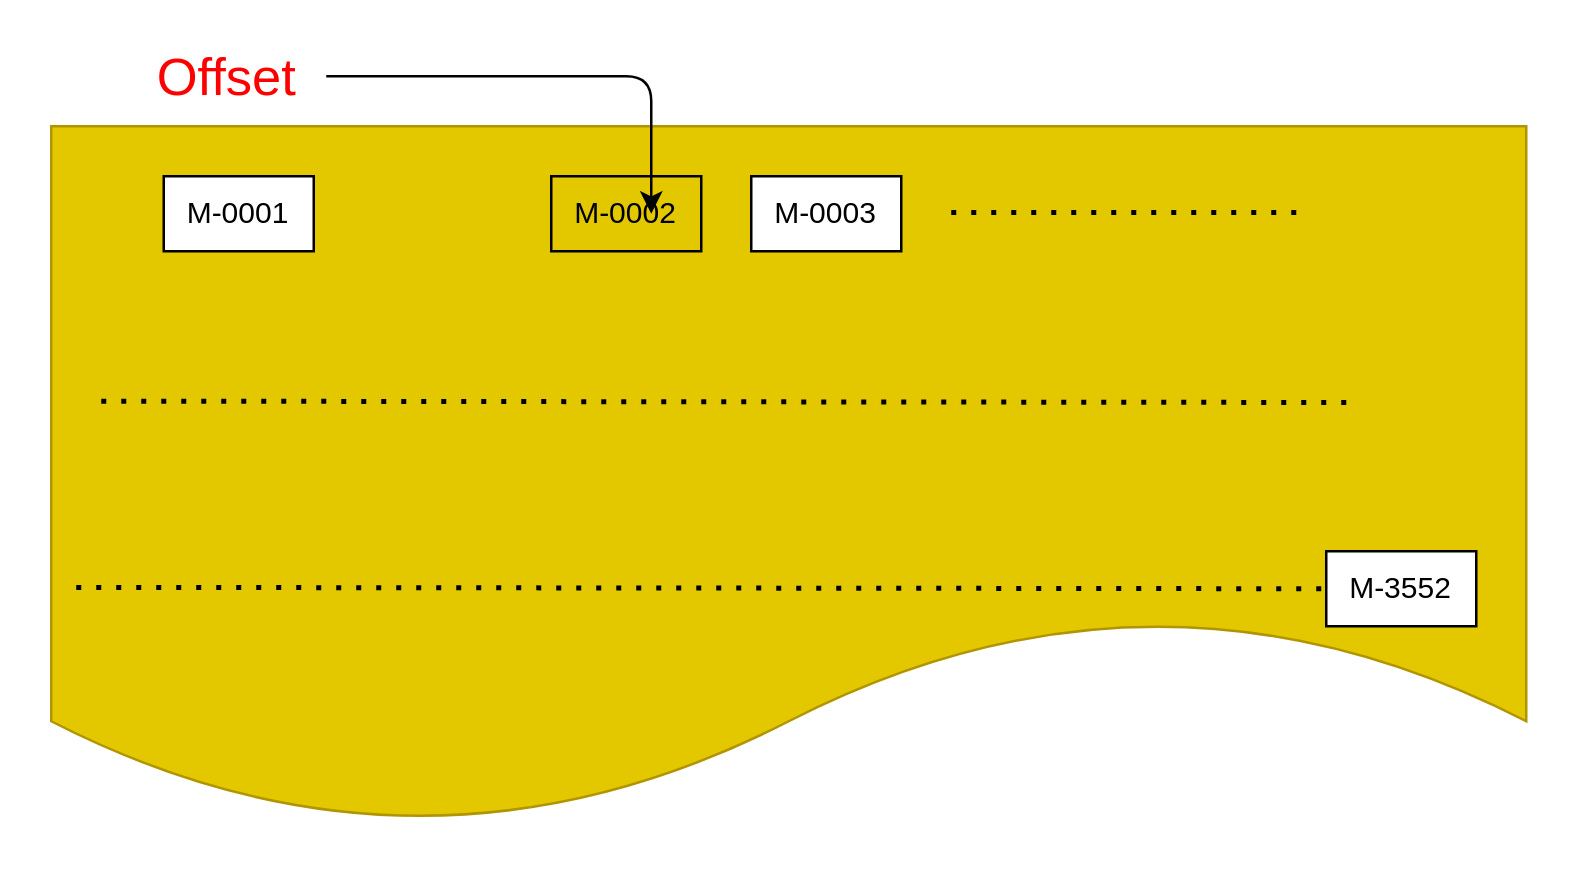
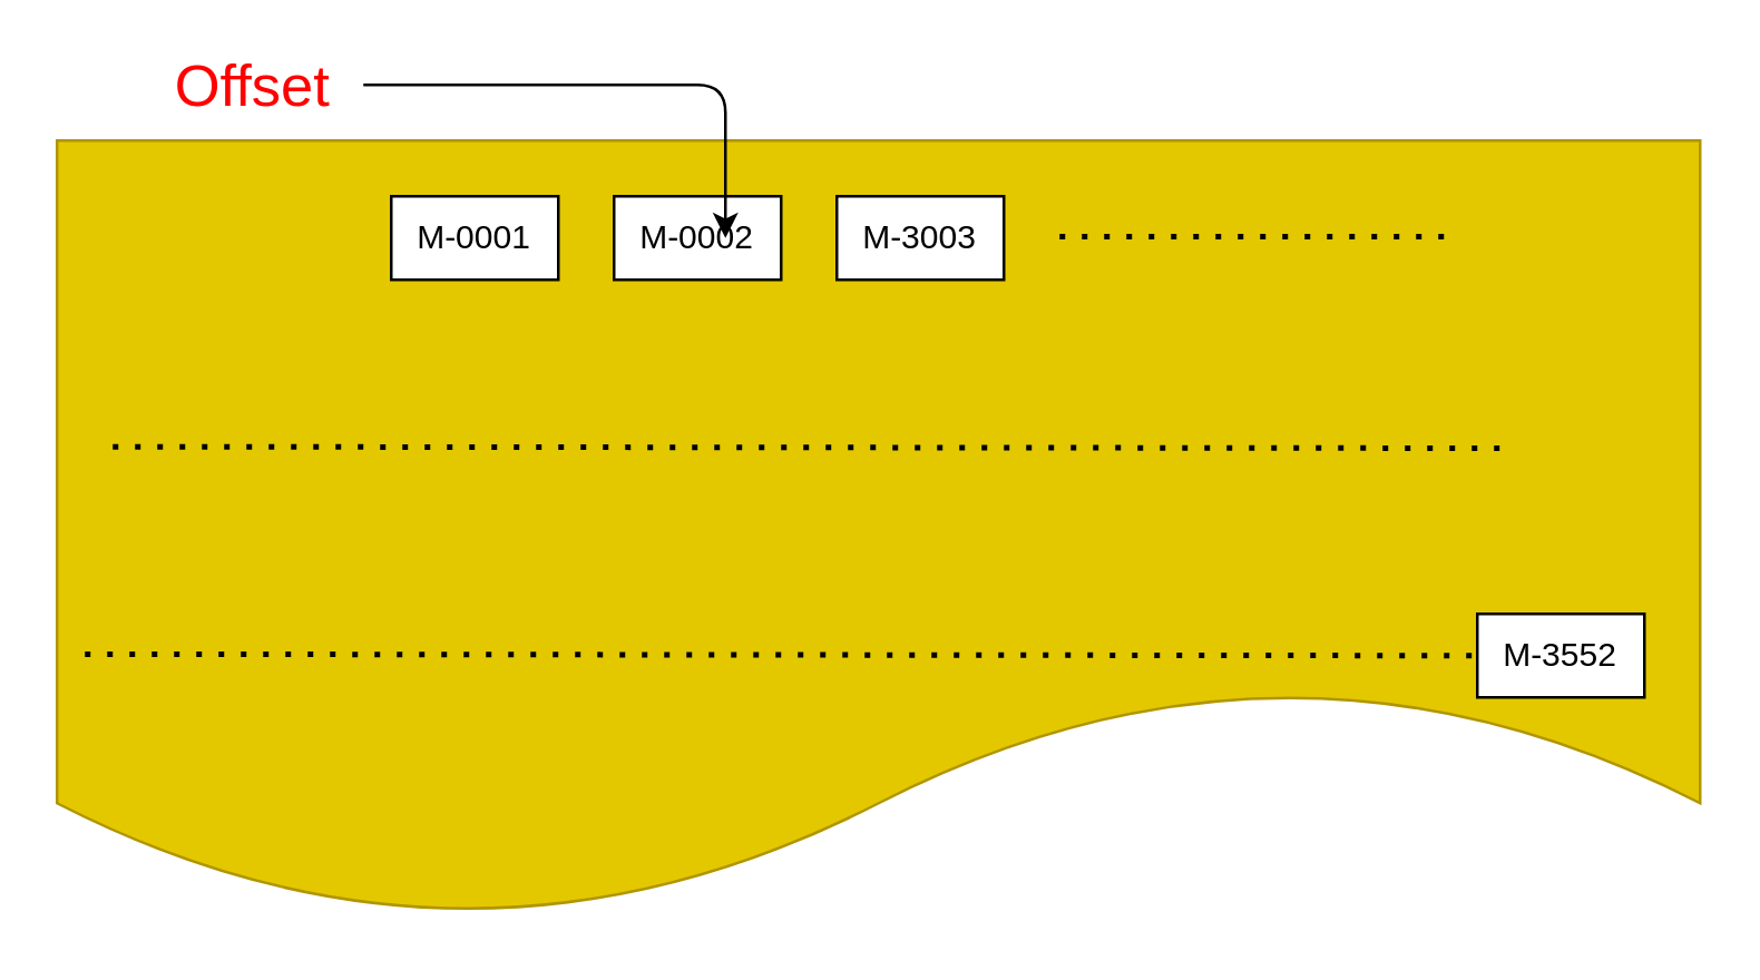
  <mxCell id="0" />
  <mxCell id="1" parent="0" />
  <mxCell id="2" value="" style="shape=document;whiteSpace=wrap;html=1;boundedLbl=1;fillColor=#e3c800;strokeColor=#B09500;fontColor=#000000;" vertex="1" parent="1"><mxGeometry x="20" y="50" width="590" height="280" as="geometry" /></mxCell>
- <mxCell id="3" value="M-0001" style="rounded=0;whiteSpace=wrap;html=1;" vertex="1" parent="1"><mxGeometry x="65" y="70" width="60" height="30" as="geometry" /></mxCell>
- <mxCell id="4" value="M-0002" style="rounded=0;whiteSpace=wrap;html=1;fillColor=#e3c800;" vertex="1" parent="1"><mxGeometry x="220" y="70" width="60" height="30" as="geometry" /></mxCell>
- <mxCell id="5" value="M-0003" style="rounded=0;whiteSpace=wrap;html=1;" vertex="1" parent="1"><mxGeometry x="300" y="70" width="60" height="30" as="geometry" /></mxCell>
+ <mxCell id="3" value="M-0001" style="rounded=0;whiteSpace=wrap;html=1;" vertex="1" parent="1"><mxGeometry x="140" y="70" width="60" height="30" as="geometry" /></mxCell>
+ <mxCell id="4" value="M-0002" style="rounded=0;whiteSpace=wrap;html=1;" vertex="1" parent="1"><mxGeometry x="220" y="70" width="60" height="30" as="geometry" /></mxCell>
+ <mxCell id="5" value="M-3003" style="rounded=0;whiteSpace=wrap;html=1;" vertex="1" parent="1"><mxGeometry x="300" y="70" width="60" height="30" as="geometry" /></mxCell>
  <mxCell id="6" value="M-3552" style="rounded=0;whiteSpace=wrap;html=1;" vertex="1" parent="1"><mxGeometry x="530" y="220" width="60" height="30" as="geometry" /></mxCell>
  <mxCell id="7" value="" style="endArrow=none;dashed=1;html=1;dashPattern=1 3;strokeWidth=2;" edge="1" parent="1"><mxGeometry width="50" height="50" relative="1" as="geometry"><mxPoint x="30" y="234.5" as="sourcePoint" /><mxPoint x="530" y="235" as="targetPoint" /><Array as="points"><mxPoint x="80" y="234.5" /></Array></mxGeometry></mxCell>
  <mxCell id="8" value="" style="endArrow=none;dashed=1;html=1;dashPattern=1 3;strokeWidth=2;" edge="1" parent="1"><mxGeometry width="50" height="50" relative="1" as="geometry"><mxPoint x="380" y="84.5" as="sourcePoint" /><mxPoint x="520" y="84.5" as="targetPoint" /><Array as="points"><mxPoint x="430" y="84.5" /></Array></mxGeometry></mxCell>
  <mxCell id="9" value="" style="endArrow=none;dashed=1;html=1;dashPattern=1 3;strokeWidth=2;" edge="1" parent="1"><mxGeometry width="50" height="50" relative="1" as="geometry"><mxPoint x="40" y="160" as="sourcePoint" /><mxPoint x="540" y="160.5" as="targetPoint" /><Array as="points"><mxPoint x="90" y="160" /></Array></mxGeometry></mxCell>
  <mxCell id="10" value="" style="endArrow=classic;html=1;" edge="1" parent="1"><mxGeometry width="50" height="50" relative="1" as="geometry"><mxPoint x="130" y="30" as="sourcePoint" /><mxPoint x="260" y="85" as="targetPoint" /><Array as="points"><mxPoint x="260" y="30" /></Array></mxGeometry></mxCell>
  <mxCell id="11" value="&lt;font color=&quot;#ff0000&quot; style=&quot;font-size: 21px&quot;&gt;Offset&lt;/font&gt;" style="text;html=1;align=center;verticalAlign=middle;resizable=0;points=[];autosize=1;strokeColor=none;fillColor=none;" vertex="1" parent="1"><mxGeometry x="55" y="20" width="70" height="20" as="geometry" /></mxCell>
